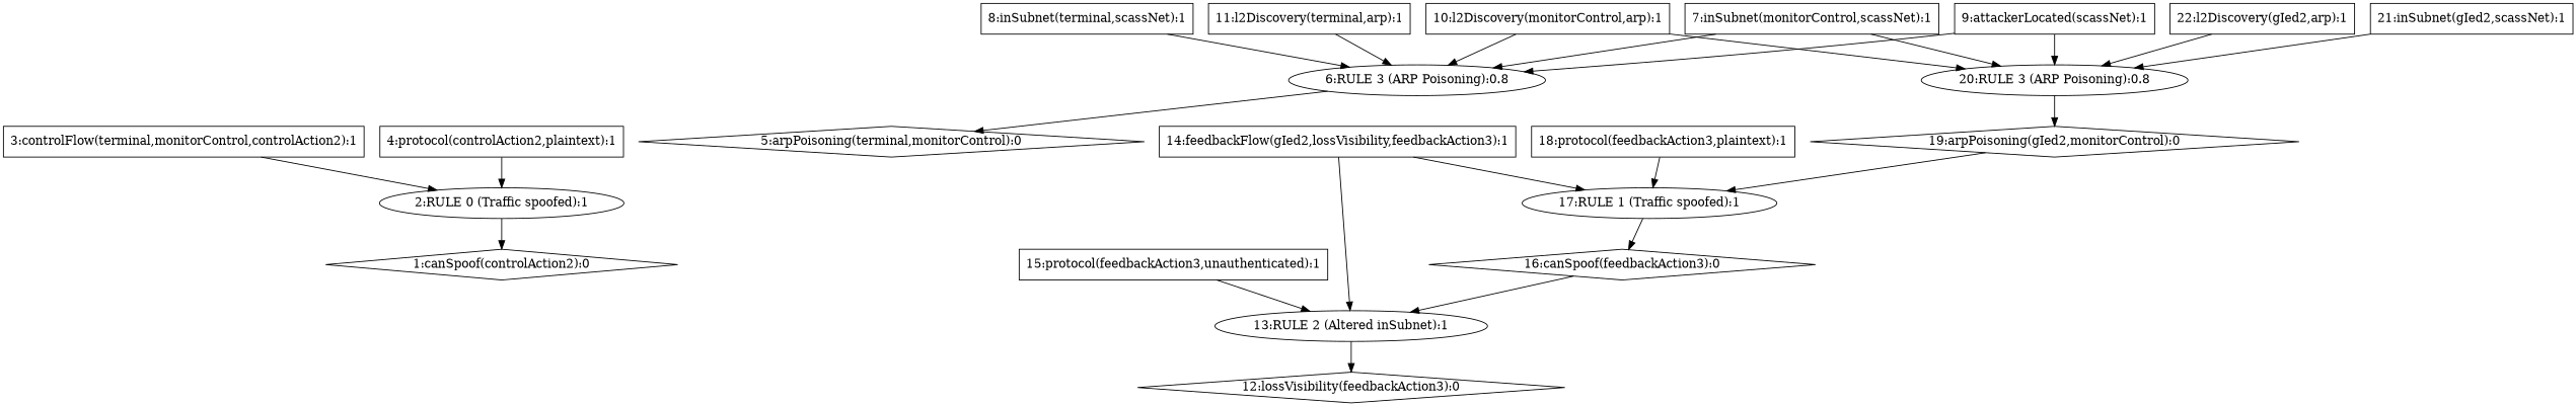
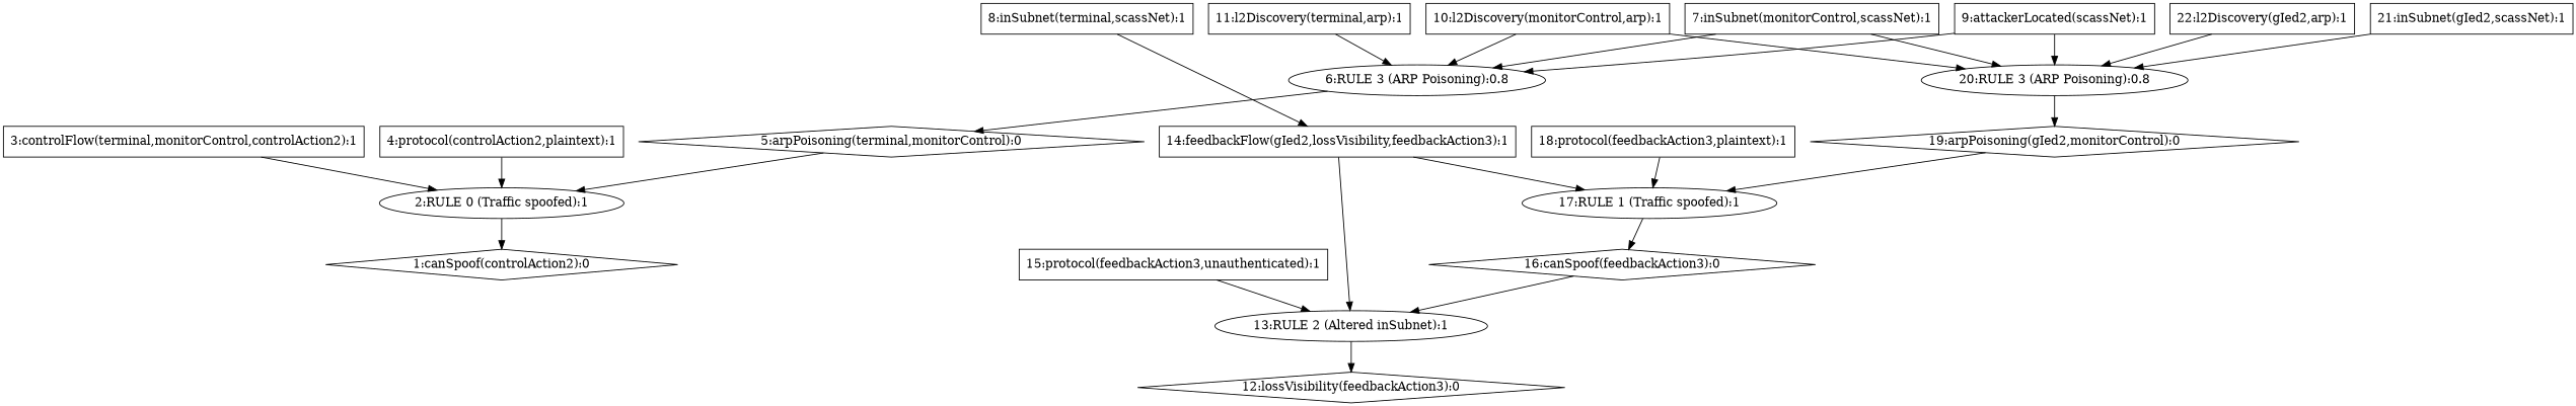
  digraph {
    node [shape=box]
    n1 [label="1:canSpoof(controlAction2):0" shape=diamond]
    n2 [label="2:RULE 0 (Traffic spoofed):1" shape=ellipse]
    n3 [label="3:controlFlow(terminal,monitorControl,controlAction2):1"]
    n4 [label="4:protocol(controlAction2,plaintext):1"]
    n5 [label="5:arpPoisoning(terminal,monitorControl):0" shape=diamond]
    n6 [label="6:RULE 3 (ARP Poisoning):0.8" shape=ellipse]
    n7 [label="7:inSubnet(monitorControl,scassNet):1"]
    n8 [label="20:RULE 3 (ARP Poisoning):0.8" shape=ellipse]
    n9 [label="19:arpPoisoning(gIed2,monitorControl):0" shape=diamond]
    n10 [label="8:inSubnet(terminal,scassNet):1"]
    n11 [label="9:attackerLocated(scassNet):1"]
    n12 [label="10:l2Discovery(monitorControl,arp):1"]
    n13 [label="11:l2Discovery(terminal,arp):1"]
    n14 [label="12:lossVisibility(feedbackAction3):0" shape=diamond]
    n15 [label="13:RULE 2 (Altered inSubnet):1" shape=ellipse]
    n16 [label="14:feedbackFlow(gIed2,lossVisibility,feedbackAction3):1"]
    n17 [label="17:RULE 1 (Traffic spoofed):1" shape=ellipse]
    n18 [label="16:canSpoof(feedbackAction3):0" shape=diamond]
    n19 [label="15:protocol(feedbackAction3,unauthenticated):1"]
    n20 [label="18:protocol(feedbackAction3,plaintext):1"]
    n21 [label="21:inSubnet(gIed2,scassNet):1"]
    n22 [label="22:l2Discovery(gIed2,arp):1"]
    n2 -> n1
    n3 -> n2
    n4 -> n2
+   n5 -> n2
    n6 -> n5
    n7 -> n6
    n7 -> n8
    n8 -> n9
    n9 -> n17
-   n10 -> n6
+   n10 -> n16
    n11 -> n6
    n11 -> n8
    n12 -> n6
    n12 -> n8
    n13 -> n6
    n15 -> n14
    n16 -> n15
    n16 -> n17
    n17 -> n18
    n18 -> n15
    n19 -> n15
    n20 -> n17
    n21 -> n8
    n22 -> n8
  }
